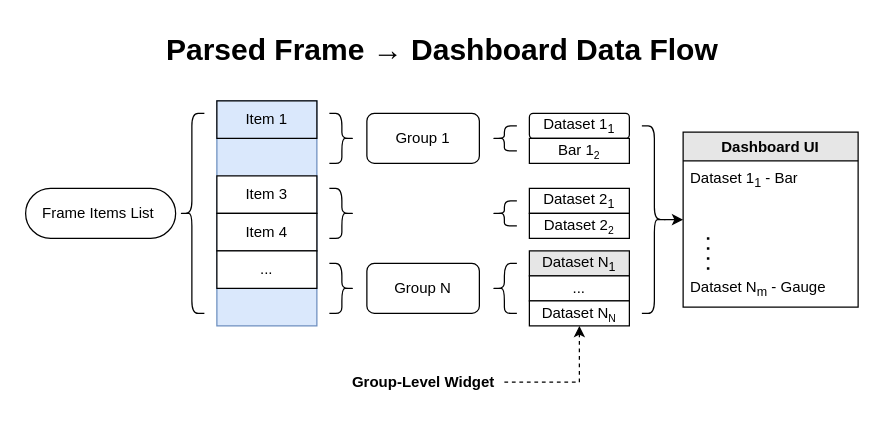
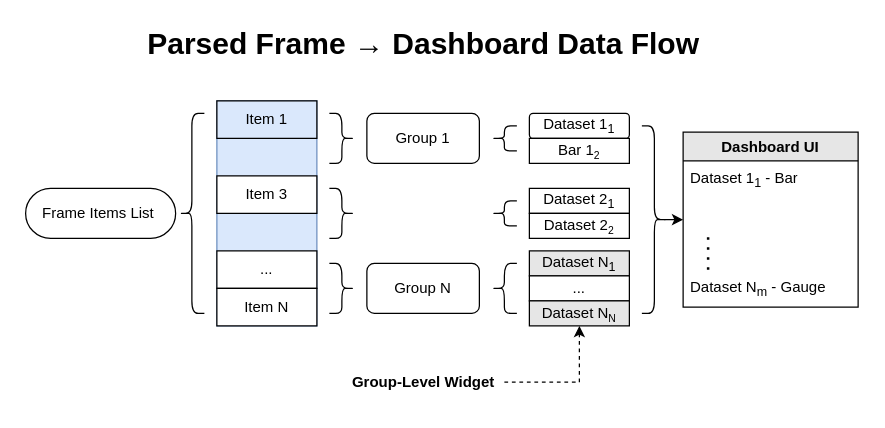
  <mxCell id="0" />
  <mxCell id="1" parent="0" />
- <mxCell id="2" value="Parsed Frame →&amp;nbsp;Dashboard Data Flow" style="text;html=1;align=center;verticalAlign=middle;resizable=0;points=[];autosize=1;strokeColor=none;fillColor=none;fontStyle=1;fontSize=24;" parent="1" vertex="1"><mxGeometry x="128" y="20" width="450" height="40" as="geometry" /></mxCell>
+ <mxCell id="2" value="Parsed Frame →&amp;nbsp;Dashboard Data Flow" style="text;html=1;align=center;verticalAlign=middle;resizable=0;points=[];autosize=1;strokeColor=none;fillColor=none;fontStyle=1;fontSize=24;" parent="1" vertex="1"><mxGeometry x="113" y="15" width="450" height="40" as="geometry" /></mxCell>
  <mxCell id="3" value="" style="group" parent="1" vertex="1" connectable="0"><mxGeometry x="20" y="80" width="666" height="240" as="geometry" /></mxCell>
  <mxCell id="4" value="" style="group;fillColor=#dae8fc;strokeColor=#6c8ebf;container=0;" parent="3" vertex="1" connectable="0"><mxGeometry x="153" width="80" height="180" as="geometry" /></mxCell>
  <mxCell id="5" value="Item 1" style="rounded=0;whiteSpace=wrap;html=1;fillColor=#dae8fc;" parent="3" vertex="1"><mxGeometry x="153" width="80" height="30" as="geometry" /></mxCell>
  <mxCell id="6" value="Frame Items List&amp;nbsp;" style="html=1;dashed=0;whiteSpace=wrap;shape=mxgraph.dfd.start" parent="3" vertex="1"><mxGeometry y="70" width="120" height="40" as="geometry" /></mxCell>
  <mxCell id="7" value="" style="shape=curlyBracket;whiteSpace=wrap;html=1;rounded=1;labelPosition=left;verticalLabelPosition=middle;align=right;verticalAlign=middle;" parent="3" vertex="1"><mxGeometry x="123" y="10" width="20" height="160" as="geometry" /></mxCell>
  <mxCell id="8" value="" style="shape=curlyBracket;whiteSpace=wrap;html=1;rounded=1;flipH=1;labelPosition=right;verticalLabelPosition=middle;align=left;verticalAlign=middle;" parent="3" vertex="1"><mxGeometry x="243" y="10" width="20" height="40" as="geometry" /></mxCell>
  <mxCell id="9" value="Group 1" style="rounded=1;whiteSpace=wrap;html=1;fillColor=#FFFFFF;" parent="3" vertex="1"><mxGeometry x="273" y="10" width="90" height="40" as="geometry" /></mxCell>
  <mxCell id="10" value="" style="shape=curlyBracket;whiteSpace=wrap;html=1;rounded=1;flipH=1;labelPosition=right;verticalLabelPosition=middle;align=left;verticalAlign=middle;" parent="3" vertex="1"><mxGeometry x="243" y="70" width="20" height="40" as="geometry" /></mxCell>
  <mxCell id="11" value="Group N" style="rounded=1;whiteSpace=wrap;html=1;fillColor=#FFFFFF;" parent="3" vertex="1"><mxGeometry x="273" y="130" width="90" height="40" as="geometry" /></mxCell>
  <mxCell id="12" value="" style="shape=curlyBracket;whiteSpace=wrap;html=1;rounded=1;flipH=1;labelPosition=right;verticalLabelPosition=middle;align=left;verticalAlign=middle;" parent="3" vertex="1"><mxGeometry x="243" y="130" width="20" height="40" as="geometry" /></mxCell>
  <mxCell id="13" value="Dataset N&lt;sub&gt;1&lt;/sub&gt;" style="rounded=0;whiteSpace=wrap;html=1;fillColor=#e6e6e6;" parent="3" vertex="1"><mxGeometry x="403" y="120" width="80" height="20" as="geometry" /></mxCell>
  <mxCell id="14" value="..." style="rounded=0;whiteSpace=wrap;html=1;fillColor=#FFFFFF;" parent="3" vertex="1"><mxGeometry x="403" y="140" width="80" height="20" as="geometry" /></mxCell>
- <mxCell id="15" value="Dataset N&lt;span style=&quot;font-size: 10px;&quot;&gt;&lt;sub&gt;N&lt;/sub&gt;&lt;/span&gt;" style="rounded=0;whiteSpace=wrap;html=1;fillColor=#FFFFFF;" parent="3" vertex="1"><mxGeometry x="403" y="160" width="80" height="20" as="geometry" /></mxCell>
+ <mxCell id="15" value="Dataset N&lt;span style=&quot;font-size: 10px;&quot;&gt;&lt;sub&gt;N&lt;/sub&gt;&lt;/span&gt;" style="rounded=0;whiteSpace=wrap;html=1;fillColor=#e6e6e6;" parent="3" vertex="1"><mxGeometry x="403" y="160" width="80" height="20" as="geometry" /></mxCell>
  <mxCell id="16" value="Dataset 2&lt;sub&gt;1&lt;/sub&gt;" style="rounded=0;whiteSpace=wrap;html=1;fillColor=#FFFFFF;" parent="3" vertex="1"><mxGeometry x="403" y="70" width="80" height="20" as="geometry" /></mxCell>
  <mxCell id="17" value="Dataset 2&lt;span style=&quot;font-size: 10px;&quot;&gt;&lt;sub&gt;2&lt;/sub&gt;&lt;/span&gt;" style="rounded=0;whiteSpace=wrap;html=1;fillColor=#FFFFFF;" parent="3" vertex="1"><mxGeometry x="403" y="90" width="80" height="20" as="geometry" /></mxCell>
  <mxCell id="18" value="Dataset 1&lt;sub&gt;1&lt;/sub&gt;" style="whiteSpace=wrap;html=1;fillColor=#FFFFFF;rounded=1;" parent="3" vertex="1"><mxGeometry x="403" y="10" width="80" height="20" as="geometry" /></mxCell>
  <mxCell id="19" value="Bar 1&lt;span style=&quot;font-size: 10px;&quot;&gt;&lt;sub&gt;2&lt;/sub&gt;&lt;/span&gt;" style="rounded=0;whiteSpace=wrap;html=1;fillColor=#FFFFFF;" parent="3" vertex="1"><mxGeometry x="403" y="30" width="80" height="20" as="geometry" /></mxCell>
  <mxCell id="20" value="Item 3" style="rounded=0;whiteSpace=wrap;html=1;fillColor=#FFFFFF;" parent="3" vertex="1"><mxGeometry x="153" y="60" width="80" height="30" as="geometry" /></mxCell>
- <mxCell id="21" value="Item 4" style="rounded=0;whiteSpace=wrap;html=1;fillColor=#FFFFFF;" parent="3" vertex="1"><mxGeometry x="153" y="90" width="80" height="30" as="geometry" /></mxCell>
  <mxCell id="22" value="..." style="rounded=0;whiteSpace=wrap;html=1;fillColor=#FFFFFF;" parent="3" vertex="1"><mxGeometry x="153" y="120" width="80" height="30" as="geometry" /></mxCell>
+ <mxCell id="23" value="Item N" style="rounded=0;whiteSpace=wrap;html=1;fillColor=#FFFFFF;" parent="3" vertex="1"><mxGeometry x="153" y="150" width="80" height="30" as="geometry" /></mxCell>
  <mxCell id="24" value="" style="shape=curlyBracket;whiteSpace=wrap;html=1;rounded=1;labelPosition=left;verticalLabelPosition=middle;align=right;verticalAlign=middle;" parent="3" vertex="1"><mxGeometry x="373" y="20" width="20" height="20" as="geometry" /></mxCell>
  <mxCell id="25" value="" style="shape=curlyBracket;whiteSpace=wrap;html=1;rounded=1;labelPosition=left;verticalLabelPosition=middle;align=right;verticalAlign=middle;" parent="3" vertex="1"><mxGeometry x="373" y="80" width="20" height="20" as="geometry" /></mxCell>
  <mxCell id="26" value="" style="shape=curlyBracket;whiteSpace=wrap;html=1;rounded=1;labelPosition=left;verticalLabelPosition=middle;align=right;verticalAlign=middle;" parent="3" vertex="1"><mxGeometry x="373" y="130" width="20" height="40" as="geometry" /></mxCell>
  <mxCell id="27" style="edgeStyle=orthogonalEdgeStyle;rounded=0;orthogonalLoop=1;jettySize=auto;html=1;exitX=0.1;exitY=0.5;exitDx=0;exitDy=0;exitPerimeter=0;entryX=0;entryY=0.5;entryDx=0;entryDy=0;" parent="3" source="28" target="31" edge="1"><mxGeometry relative="1" as="geometry" /></mxCell>
  <mxCell id="28" value="" style="shape=curlyBracket;whiteSpace=wrap;html=1;rounded=1;flipH=1;labelPosition=right;verticalLabelPosition=middle;align=left;verticalAlign=middle;" parent="3" vertex="1"><mxGeometry x="493" y="20" width="20" height="150" as="geometry" /></mxCell>
  <mxCell id="29" value="" style="edgeStyle=orthogonalEdgeStyle;rounded=0;orthogonalLoop=1;jettySize=auto;html=1;dashed=1;" parent="3" source="30" target="15" edge="1"><mxGeometry relative="1" as="geometry" /></mxCell>
  <mxCell id="30" value="Group-Level Widget" style="text;html=1;align=center;verticalAlign=middle;resizable=0;points=[];autosize=1;strokeColor=none;fillColor=none;fontStyle=1" parent="3" vertex="1"><mxGeometry x="253" y="210" width="130" height="30" as="geometry" /></mxCell>
  <mxCell id="31" value="Dashboard UI" style="swimlane;whiteSpace=wrap;html=1;fillColor=#E6E6E6;" parent="3" vertex="1"><mxGeometry x="526" y="25" width="140" height="140" as="geometry" /></mxCell>
  <mxCell id="32" value="&lt;span style=&quot;text-align: center;&quot;&gt;Dataset 1&lt;/span&gt;&lt;sub style=&quot;text-align: center;&quot;&gt;1&lt;/sub&gt;&lt;span style=&quot;text-align: center;&quot;&gt;&amp;nbsp;- Bar&lt;/span&gt;" style="text;strokeColor=none;fillColor=none;align=left;verticalAlign=middle;spacingLeft=4;spacingRight=4;overflow=hidden;points=[[0,0.5],[1,0.5]];portConstraint=eastwest;rotatable=0;whiteSpace=wrap;html=1;" parent="31" vertex="1"><mxGeometry y="23" width="140" height="30" as="geometry" /></mxCell>
  <mxCell id="33" value="Dataset N&lt;sub&gt;m&lt;/sub&gt;&amp;nbsp;- Gauge" style="text;strokeColor=none;fillColor=none;align=left;verticalAlign=middle;spacingLeft=4;spacingRight=4;overflow=hidden;points=[[0,0.5],[1,0.5]];portConstraint=eastwest;rotatable=0;whiteSpace=wrap;html=1;" parent="31" vertex="1"><mxGeometry y="110" width="140" height="30" as="geometry" /></mxCell>
  <mxCell id="34" value="" style="endArrow=none;dashed=1;html=1;dashPattern=1 3;strokeWidth=2;rounded=0;" parent="31" edge="1"><mxGeometry width="50" height="50" relative="1" as="geometry"><mxPoint x="20" y="110" as="sourcePoint" /><mxPoint x="20" y="80" as="targetPoint" /></mxGeometry></mxCell>
